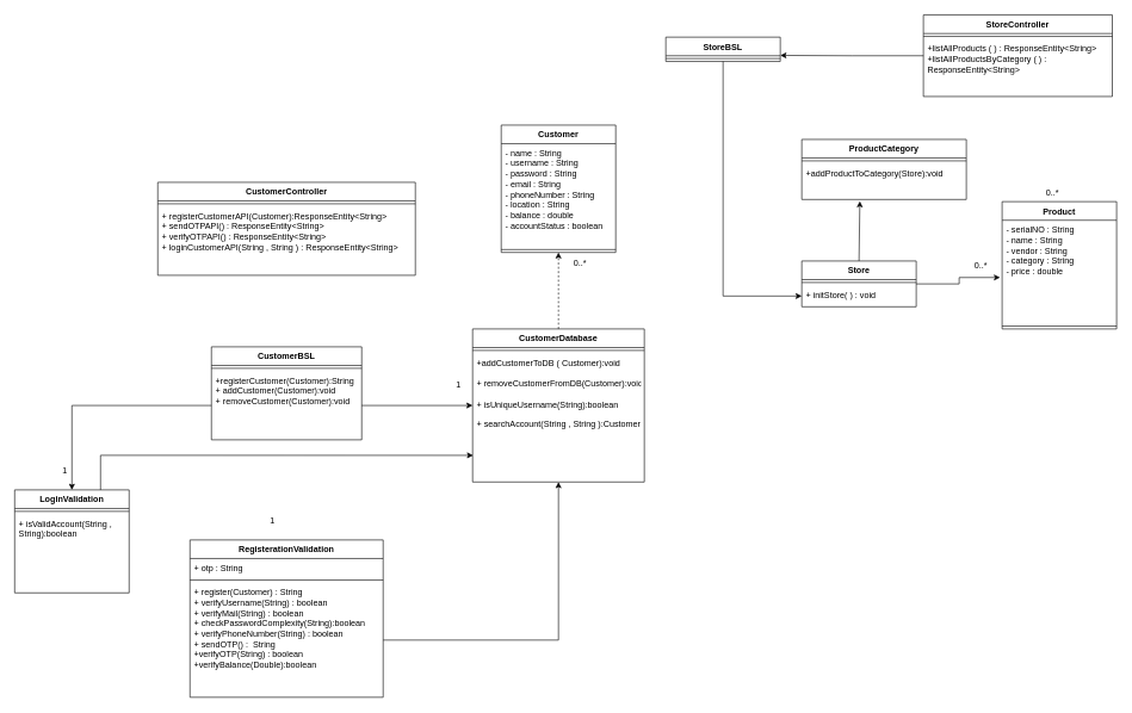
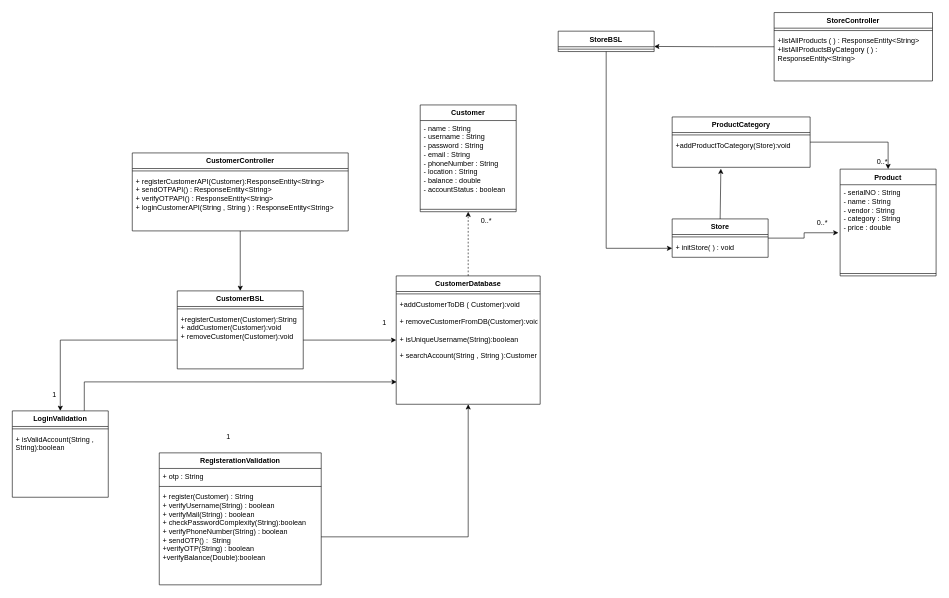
  <mxCell id="0" />
  <mxCell id="1" parent="0" />
  <mxCell id="2" value="Customer" style="swimlane;fontStyle=1;align=center;verticalAlign=top;childLayout=stackLayout;horizontal=1;startSize=26;horizontalStack=0;resizeParent=1;resizeParentMax=0;resizeLast=0;collapsible=1;marginBottom=0;whiteSpace=wrap;html=1;" parent="1" vertex="1"><mxGeometry x="700" y="174" width="160" height="178" as="geometry" /></mxCell>
  <mxCell id="3" value="- name : String&lt;br&gt;- username : String&lt;br&gt;- password : String&lt;br&gt;- email : String&lt;br&gt;- phoneNumber : String&lt;br&gt;- location : String&lt;br&gt;- balance : double&lt;br&gt;- accountStatus : boolean" style="text;strokeColor=none;fillColor=none;align=left;verticalAlign=top;spacingLeft=4;spacingRight=4;overflow=hidden;rotatable=0;points=[[0,0.5],[1,0.5]];portConstraint=eastwest;whiteSpace=wrap;html=1;" parent="2" vertex="1"><mxGeometry y="26" width="160" height="144" as="geometry" /></mxCell>
  <mxCell id="4" value="" style="line;strokeWidth=1;fillColor=none;align=left;verticalAlign=middle;spacingTop=-1;spacingLeft=3;spacingRight=3;rotatable=0;labelPosition=right;points=[];portConstraint=eastwest;strokeColor=inherit;" parent="2" vertex="1"><mxGeometry y="170" width="160" height="8" as="geometry" /></mxCell>
  <mxCell id="5" value="CustomerBSL" style="swimlane;fontStyle=1;align=center;verticalAlign=top;childLayout=stackLayout;horizontal=1;startSize=26;horizontalStack=0;resizeParent=1;resizeParentMax=0;resizeLast=0;collapsible=1;marginBottom=0;whiteSpace=wrap;html=1;" parent="1" vertex="1"><mxGeometry x="295" y="484" width="210" height="130" as="geometry" /></mxCell>
  <mxCell id="6" value="" style="line;strokeWidth=1;fillColor=none;align=left;verticalAlign=middle;spacingTop=-1;spacingLeft=3;spacingRight=3;rotatable=0;labelPosition=right;points=[];portConstraint=eastwest;strokeColor=inherit;" parent="5" vertex="1"><mxGeometry y="26" width="210" height="8" as="geometry" /></mxCell>
  <mxCell id="7" value="+registerCustomer(Customer):String&lt;br&gt;+ addCustomer(Customer):void&lt;br&gt;+ removeCustomer(Customer):void&lt;br&gt;" style="text;strokeColor=none;fillColor=none;align=left;verticalAlign=top;spacingLeft=4;spacingRight=4;overflow=hidden;rotatable=0;points=[[0,0.5],[1,0.5]];portConstraint=eastwest;whiteSpace=wrap;html=1;" parent="5" vertex="1"><mxGeometry y="34" width="210" height="96" as="geometry" /></mxCell>
+ <mxCell id="8" style="edgeStyle=orthogonalEdgeStyle;rounded=0;orthogonalLoop=1;jettySize=auto;html=1;entryX=0.5;entryY=0;entryDx=0;entryDy=0;" parent="1" source="9" target="5" edge="1"><mxGeometry relative="1" as="geometry" /></mxCell>
  <mxCell id="9" value="CustomerController" style="swimlane;fontStyle=1;align=center;verticalAlign=top;childLayout=stackLayout;horizontal=1;startSize=26;horizontalStack=0;resizeParent=1;resizeParentMax=0;resizeLast=0;collapsible=1;marginBottom=0;whiteSpace=wrap;html=1;" parent="1" vertex="1"><mxGeometry x="220" y="254" width="360" height="130" as="geometry" /></mxCell>
  <mxCell id="10" value="" style="line;strokeWidth=1;fillColor=none;align=left;verticalAlign=middle;spacingTop=-1;spacingLeft=3;spacingRight=3;rotatable=0;labelPosition=right;points=[];portConstraint=eastwest;strokeColor=inherit;" parent="9" vertex="1"><mxGeometry y="26" width="360" height="8" as="geometry" /></mxCell>
  <mxCell id="11" value="+ registerCustomerAPI(Customer):ResponseEntity&amp;lt;String&amp;gt;&lt;br&gt;+ sendOTPAPI() : ResponseEntity&amp;lt;String&amp;gt;&lt;br&gt;+ verifyOTPAPI() :&amp;nbsp;ResponseEntity&amp;lt;String&amp;gt;&lt;br&gt;+ loginCustomerAPI(String , String ) :&amp;nbsp;ResponseEntity&amp;lt;String&amp;gt;" style="text;strokeColor=none;fillColor=none;align=left;verticalAlign=top;spacingLeft=4;spacingRight=4;overflow=hidden;rotatable=0;points=[[0,0.5],[1,0.5]];portConstraint=eastwest;whiteSpace=wrap;html=1;" parent="9" vertex="1"><mxGeometry y="34" width="360" height="96" as="geometry" /></mxCell>
  <mxCell id="12" style="edgeStyle=orthogonalEdgeStyle;rounded=0;orthogonalLoop=1;jettySize=auto;html=1;entryX=0.5;entryY=1;entryDx=0;entryDy=0;dashed=1;" parent="1" source="13" target="2" edge="1"><mxGeometry relative="1" as="geometry" /></mxCell>
  <mxCell id="13" value="CustomerDatabase" style="swimlane;fontStyle=1;align=center;verticalAlign=top;childLayout=stackLayout;horizontal=1;startSize=26;horizontalStack=0;resizeParent=1;resizeParentMax=0;resizeLast=0;collapsible=1;marginBottom=0;whiteSpace=wrap;html=1;" parent="1" vertex="1"><mxGeometry x="660" y="459" width="240" height="214" as="geometry" /></mxCell>
  <mxCell id="14" value="" style="line;strokeWidth=1;fillColor=none;align=left;verticalAlign=middle;spacingTop=-1;spacingLeft=3;spacingRight=3;rotatable=0;labelPosition=right;points=[];portConstraint=eastwest;strokeColor=inherit;" parent="13" vertex="1"><mxGeometry y="26" width="240" height="8" as="geometry" /></mxCell>
  <mxCell id="15" value="+addCustomerToDB ( Customer):void&lt;br&gt;&lt;br&gt;+&amp;nbsp;removeCustomerFromDB(Customer):void&lt;br&gt;&lt;br&gt;+ isUniqueUsername(String):boolean&lt;br&gt;&lt;br&gt;+ searchAccount(String , String ):Customer" style="text;strokeColor=none;fillColor=none;align=left;verticalAlign=top;spacingLeft=4;spacingRight=4;overflow=hidden;rotatable=0;points=[[0,0.5],[1,0.5]];portConstraint=eastwest;whiteSpace=wrap;html=1;" parent="13" vertex="1"><mxGeometry y="34" width="240" height="180" as="geometry" /></mxCell>
  <mxCell id="16" value="LoginValidation" style="swimlane;fontStyle=1;align=center;verticalAlign=top;childLayout=stackLayout;horizontal=1;startSize=26;horizontalStack=0;resizeParent=1;resizeParentMax=0;resizeLast=0;collapsible=1;marginBottom=0;whiteSpace=wrap;html=1;" parent="1" vertex="1"><mxGeometry x="20" y="684" width="160" height="144" as="geometry" /></mxCell>
  <mxCell id="17" value="" style="line;strokeWidth=1;fillColor=none;align=left;verticalAlign=middle;spacingTop=-1;spacingLeft=3;spacingRight=3;rotatable=0;labelPosition=right;points=[];portConstraint=eastwest;strokeColor=inherit;" parent="16" vertex="1"><mxGeometry y="26" width="160" height="8" as="geometry" /></mxCell>
  <mxCell id="18" value="+ isValidAccount(String , String):boolean" style="text;strokeColor=none;fillColor=none;align=left;verticalAlign=top;spacingLeft=4;spacingRight=4;overflow=hidden;rotatable=0;points=[[0,0.5],[1,0.5]];portConstraint=eastwest;whiteSpace=wrap;html=1;" parent="16" vertex="1"><mxGeometry y="34" width="160" height="110" as="geometry" /></mxCell>
  <mxCell id="19" style="edgeStyle=orthogonalEdgeStyle;rounded=0;orthogonalLoop=1;jettySize=auto;html=1;exitX=1;exitY=0.5;exitDx=0;exitDy=0;" parent="16" source="18" target="18" edge="1"><mxGeometry relative="1" as="geometry" /></mxCell>
  <mxCell id="20" value="RegisterationValidation" style="swimlane;fontStyle=1;align=center;verticalAlign=top;childLayout=stackLayout;horizontal=1;startSize=26;horizontalStack=0;resizeParent=1;resizeParentMax=0;resizeLast=0;collapsible=1;marginBottom=0;whiteSpace=wrap;html=1;" parent="1" vertex="1"><mxGeometry x="265" y="754" width="270" height="220" as="geometry" /></mxCell>
  <mxCell id="21" value="+ otp : String" style="text;strokeColor=none;fillColor=none;align=left;verticalAlign=top;spacingLeft=4;spacingRight=4;overflow=hidden;rotatable=0;points=[[0,0.5],[1,0.5]];portConstraint=eastwest;whiteSpace=wrap;html=1;" parent="20" vertex="1"><mxGeometry y="26" width="270" height="26" as="geometry" /></mxCell>
  <mxCell id="22" value="" style="line;strokeWidth=1;fillColor=none;align=left;verticalAlign=middle;spacingTop=-1;spacingLeft=3;spacingRight=3;rotatable=0;labelPosition=right;points=[];portConstraint=eastwest;strokeColor=inherit;" parent="20" vertex="1"><mxGeometry y="52" width="270" height="8" as="geometry" /></mxCell>
  <mxCell id="23" value="+ register(Customer) : String&lt;br&gt;+ verifyUsername(String) : boolean&lt;br&gt;+ verifyMail(String) : boolean&lt;br&gt;+ checkPasswordComplexity(String):boolean&lt;br&gt;+ verifyPhoneNumber(String) : boolean&lt;br&gt;+ sendOTP() :&amp;nbsp; String&lt;br&gt;+verifyOTP(String) : boolean&lt;br&gt;+verifyBalance(Double):boolean&lt;br&gt;&lt;br&gt;" style="text;strokeColor=none;fillColor=none;align=left;verticalAlign=top;spacingLeft=4;spacingRight=4;overflow=hidden;rotatable=0;points=[[0,0.5],[1,0.5]];portConstraint=eastwest;whiteSpace=wrap;html=1;" parent="20" vertex="1"><mxGeometry y="60" width="270" height="160" as="geometry" /></mxCell>
  <mxCell id="24" style="edgeStyle=orthogonalEdgeStyle;rounded=0;orthogonalLoop=1;jettySize=auto;html=1;entryX=0.5;entryY=0;entryDx=0;entryDy=0;" parent="1" source="7" target="16" edge="1"><mxGeometry relative="1" as="geometry" /></mxCell>
  <mxCell id="25" style="edgeStyle=orthogonalEdgeStyle;rounded=0;orthogonalLoop=1;jettySize=auto;html=1;exitX=1;exitY=0.5;exitDx=0;exitDy=0;" parent="1" source="7" target="13" edge="1"><mxGeometry relative="1" as="geometry" /></mxCell>
  <mxCell id="26" style="edgeStyle=orthogonalEdgeStyle;rounded=0;orthogonalLoop=1;jettySize=auto;html=1;entryX=0.5;entryY=1;entryDx=0;entryDy=0;" parent="1" source="23" target="13" edge="1"><mxGeometry relative="1" as="geometry" /></mxCell>
  <mxCell id="27" value="0..*" style="text;html=1;align=center;verticalAlign=middle;resizable=0;points=[];autosize=1;strokeColor=none;fillColor=none;" parent="1" vertex="1"><mxGeometry x="790" y="352" width="40" height="30" as="geometry" /></mxCell>
  <mxCell id="28" value="1" style="text;html=1;align=center;verticalAlign=middle;resizable=0;points=[];autosize=1;strokeColor=none;fillColor=none;" parent="1" vertex="1"><mxGeometry x="625" y="522" width="30" height="30" as="geometry" /></mxCell>
  <mxCell id="29" value="1" style="text;html=1;align=center;verticalAlign=middle;resizable=0;points=[];autosize=1;strokeColor=none;fillColor=none;" parent="1" vertex="1"><mxGeometry x="365" y="712" width="30" height="30" as="geometry" /></mxCell>
  <mxCell id="30" style="edgeStyle=orthogonalEdgeStyle;rounded=0;orthogonalLoop=1;jettySize=auto;html=1;exitX=0.75;exitY=0;exitDx=0;exitDy=0;entryX=0.003;entryY=0.793;entryDx=0;entryDy=0;entryPerimeter=0;" parent="1" source="16" target="15" edge="1"><mxGeometry relative="1" as="geometry" /></mxCell>
  <mxCell id="31" value="1" style="text;html=1;align=center;verticalAlign=middle;resizable=0;points=[];autosize=1;strokeColor=none;fillColor=none;" parent="1" vertex="1"><mxGeometry x="75" y="642" width="30" height="30" as="geometry" /></mxCell>
  <mxCell id="32" value="Product" style="swimlane;fontStyle=1;align=center;verticalAlign=top;childLayout=stackLayout;horizontal=1;startSize=26;horizontalStack=0;resizeParent=1;resizeParentMax=0;resizeLast=0;collapsible=1;marginBottom=0;whiteSpace=wrap;html=1;" parent="1" vertex="1"><mxGeometry x="1400" y="281" width="160" height="178" as="geometry" /></mxCell>
  <mxCell id="33" value="- serialNO : String&lt;br&gt;- name : String&lt;br&gt;- vendor : String&lt;br&gt;- category : String&lt;br&gt;- price : double" style="text;strokeColor=none;fillColor=none;align=left;verticalAlign=top;spacingLeft=4;spacingRight=4;overflow=hidden;rotatable=0;points=[[0,0.5],[1,0.5]];portConstraint=eastwest;whiteSpace=wrap;html=1;" parent="32" vertex="1"><mxGeometry y="26" width="160" height="144" as="geometry" /></mxCell>
  <mxCell id="34" value="" style="line;strokeWidth=1;fillColor=none;align=left;verticalAlign=middle;spacingTop=-1;spacingLeft=3;spacingRight=3;rotatable=0;labelPosition=right;points=[];portConstraint=eastwest;strokeColor=inherit;" parent="32" vertex="1"><mxGeometry y="170" width="160" height="8" as="geometry" /></mxCell>
+ <mxCell id="35" style="edgeStyle=orthogonalEdgeStyle;rounded=0;orthogonalLoop=1;jettySize=auto;html=1;entryX=0.5;entryY=0;entryDx=0;entryDy=0;" parent="1" source="36" target="32" edge="1"><mxGeometry relative="1" as="geometry"><mxPoint x="1430" y="284" as="targetPoint" /></mxGeometry></mxCell>
  <mxCell id="36" value="ProductCategory" style="swimlane;fontStyle=1;align=center;verticalAlign=top;childLayout=stackLayout;horizontal=1;startSize=26;horizontalStack=0;resizeParent=1;resizeParentMax=0;resizeLast=0;collapsible=1;marginBottom=0;whiteSpace=wrap;html=1;" parent="1" vertex="1"><mxGeometry x="1120" y="194" width="230" height="84" as="geometry" /></mxCell>
  <mxCell id="37" value="" style="line;strokeWidth=1;fillColor=none;align=left;verticalAlign=middle;spacingTop=-1;spacingLeft=3;spacingRight=3;rotatable=0;labelPosition=right;points=[];portConstraint=eastwest;strokeColor=inherit;" parent="36" vertex="1"><mxGeometry y="26" width="230" height="8" as="geometry" /></mxCell>
  <mxCell id="38" value="+addProductToCategory(Store):void&lt;br&gt;" style="text;strokeColor=none;fillColor=none;align=left;verticalAlign=top;spacingLeft=4;spacingRight=4;overflow=hidden;rotatable=0;points=[[0,0.5],[1,0.5]];portConstraint=eastwest;whiteSpace=wrap;html=1;" parent="36" vertex="1"><mxGeometry y="34" width="230" height="50" as="geometry" /></mxCell>
  <mxCell id="39" value="Store" style="swimlane;fontStyle=1;align=center;verticalAlign=top;childLayout=stackLayout;horizontal=1;startSize=26;horizontalStack=0;resizeParent=1;resizeParentMax=0;resizeLast=0;collapsible=1;marginBottom=0;whiteSpace=wrap;html=1;" parent="1" vertex="1"><mxGeometry x="1120" y="364" width="160" height="64" as="geometry" /></mxCell>
  <mxCell id="40" value="" style="line;strokeWidth=1;fillColor=none;align=left;verticalAlign=middle;spacingTop=-1;spacingLeft=3;spacingRight=3;rotatable=0;labelPosition=right;points=[];portConstraint=eastwest;strokeColor=inherit;" parent="39" vertex="1"><mxGeometry y="26" width="160" height="8" as="geometry" /></mxCell>
  <mxCell id="41" value="+ initStore( ) : void" style="text;strokeColor=none;fillColor=none;align=left;verticalAlign=top;spacingLeft=4;spacingRight=4;overflow=hidden;rotatable=0;points=[[0,0.5],[1,0.5]];portConstraint=eastwest;whiteSpace=wrap;html=1;" parent="39" vertex="1"><mxGeometry y="34" width="160" height="30" as="geometry" /></mxCell>
  <mxCell id="42" style="edgeStyle=orthogonalEdgeStyle;rounded=0;orthogonalLoop=1;jettySize=auto;html=1;entryX=1;entryY=0.75;entryDx=0;entryDy=0;" parent="1" source="43" target="47" edge="1"><mxGeometry relative="1" as="geometry" /></mxCell>
  <mxCell id="43" value="StoreController" style="swimlane;fontStyle=1;align=center;verticalAlign=top;childLayout=stackLayout;horizontal=1;startSize=26;horizontalStack=0;resizeParent=1;resizeParentMax=0;resizeLast=0;collapsible=1;marginBottom=0;whiteSpace=wrap;html=1;" parent="1" vertex="1"><mxGeometry x="1290" y="20" width="264" height="114" as="geometry" /></mxCell>
  <mxCell id="44" value="" style="line;strokeWidth=1;fillColor=none;align=left;verticalAlign=middle;spacingTop=-1;spacingLeft=3;spacingRight=3;rotatable=0;labelPosition=right;points=[];portConstraint=eastwest;strokeColor=inherit;" parent="43" vertex="1"><mxGeometry y="26" width="264" height="8" as="geometry" /></mxCell>
  <mxCell id="45" value="+listAllProducts ( ) : ResponseEntity&amp;lt;String&amp;gt;&lt;br&gt;+listAllProductsByCategory ( ) : ResponseEntity&amp;lt;String&amp;gt;" style="text;strokeColor=none;fillColor=none;align=left;verticalAlign=top;spacingLeft=4;spacingRight=4;overflow=hidden;rotatable=0;points=[[0,0.5],[1,0.5]];portConstraint=eastwest;whiteSpace=wrap;html=1;" parent="43" vertex="1"><mxGeometry y="34" width="264" height="80" as="geometry" /></mxCell>
  <mxCell id="46" style="edgeStyle=orthogonalEdgeStyle;rounded=0;orthogonalLoop=1;jettySize=auto;html=1;exitX=0.5;exitY=1;exitDx=0;exitDy=0;entryX=0;entryY=0.5;entryDx=0;entryDy=0;" parent="1" source="47" target="41" edge="1"><mxGeometry relative="1" as="geometry" /></mxCell>
  <mxCell id="47" value="StoreBSL" style="swimlane;fontStyle=1;align=center;verticalAlign=top;childLayout=stackLayout;horizontal=1;startSize=26;horizontalStack=0;resizeParent=1;resizeParentMax=0;resizeLast=0;collapsible=1;marginBottom=0;whiteSpace=wrap;html=1;" parent="1" vertex="1"><mxGeometry x="930" y="51" width="160" height="34" as="geometry" /></mxCell>
  <mxCell id="48" value="" style="line;strokeWidth=1;fillColor=none;align=left;verticalAlign=middle;spacingTop=-1;spacingLeft=3;spacingRight=3;rotatable=0;labelPosition=right;points=[];portConstraint=eastwest;strokeColor=inherit;" parent="47" vertex="1"><mxGeometry y="26" width="160" height="8" as="geometry" /></mxCell>
  <mxCell id="49" value="0..*" style="text;html=1;align=center;verticalAlign=middle;resizable=0;points=[];autosize=1;strokeColor=none;fillColor=none;" parent="1" vertex="1"><mxGeometry x="1450" y="254" width="40" height="30" as="geometry" /></mxCell>
  <mxCell id="50" value="" style="endArrow=classic;html=1;rounded=0;entryX=0.353;entryY=1.047;entryDx=0;entryDy=0;entryPerimeter=0;exitX=0.5;exitY=0;exitDx=0;exitDy=0;" parent="1" source="39" target="38" edge="1"><mxGeometry width="50" height="50" relative="1" as="geometry"><mxPoint x="1205.28" y="363.176" as="sourcePoint" /><mxPoint x="1203.86" y="276.65" as="targetPoint" /></mxGeometry></mxCell>
  <mxCell id="51" style="edgeStyle=orthogonalEdgeStyle;rounded=0;orthogonalLoop=1;jettySize=auto;html=1;exitX=1;exitY=0.5;exitDx=0;exitDy=0;entryX=-0.018;entryY=0.556;entryDx=0;entryDy=0;entryPerimeter=0;" parent="1" source="39" target="33" edge="1"><mxGeometry relative="1" as="geometry" /></mxCell>
  <mxCell id="52" value="0..*" style="text;html=1;align=center;verticalAlign=middle;resizable=0;points=[];autosize=1;strokeColor=none;fillColor=none;" parent="1" vertex="1"><mxGeometry x="1350" y="355" width="40" height="30" as="geometry" /></mxCell>
